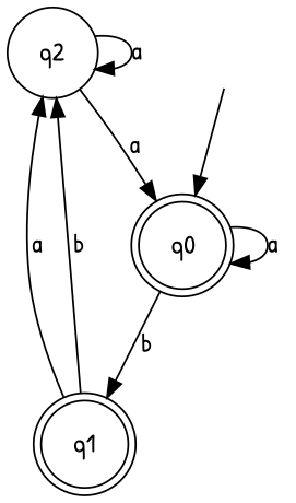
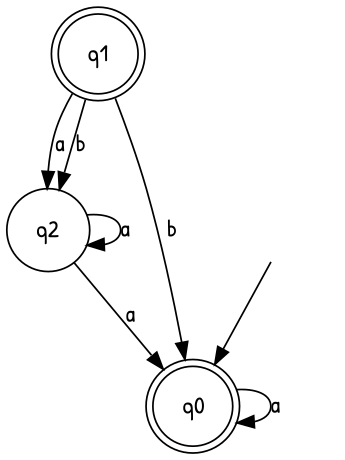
  digraph {
    fontname="Patrick Hand"
    node [fontname="Patrick Hand" shape=doublecircle]
    edge [fontname="Patrick Hand"]
    n1 [label=<<TABLE BORDER="0" CELLBORDER="0" CELLSPACING="0"><TR><TD>q2</TD></TR></TABLE>> shape=circle]
    n2 [label=<<TABLE BORDER="0" CELLBORDER="0" CELLSPACING="0"><TR><TD>q0</TD></TR></TABLE>>]
    n3 [label=<<TABLE BORDER="0" CELLBORDER="0" CELLSPACING="0"><TR><TD>q1</TD></TR></TABLE>>]
    n4 [label=<<TABLE BORDER="0" CELLBORDER="" CELLSPACING="0"><TR><TD>_nil</TD></TR></TABLE>> style=invis shape=""]
    n1 -> n1 [label=a]
    n1 -> n2 [label=a]
    n2 -> n2 [label=a]
-   n2 -> n3 [label=b]
+   n3 -> n2 [label=b]
    n3 -> n1 [label=a]
    n3 -> n1 [label=b]
    n4 -> n2
  }
